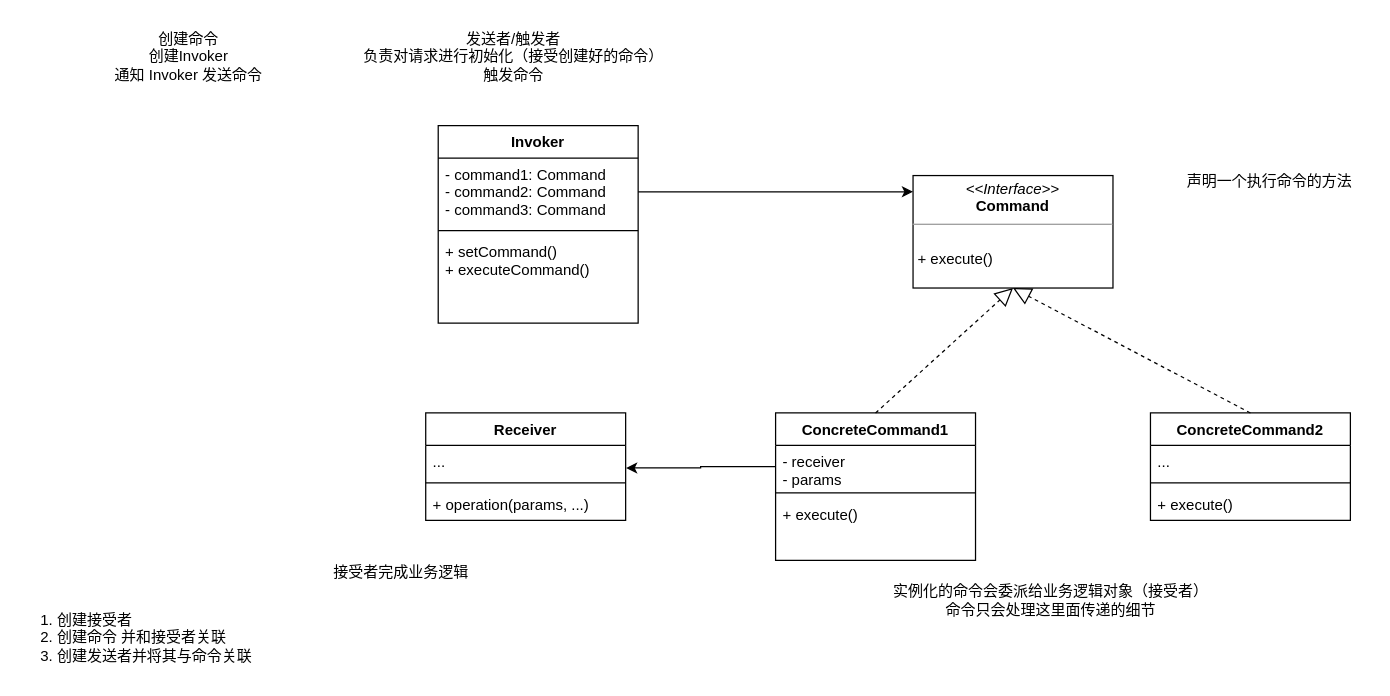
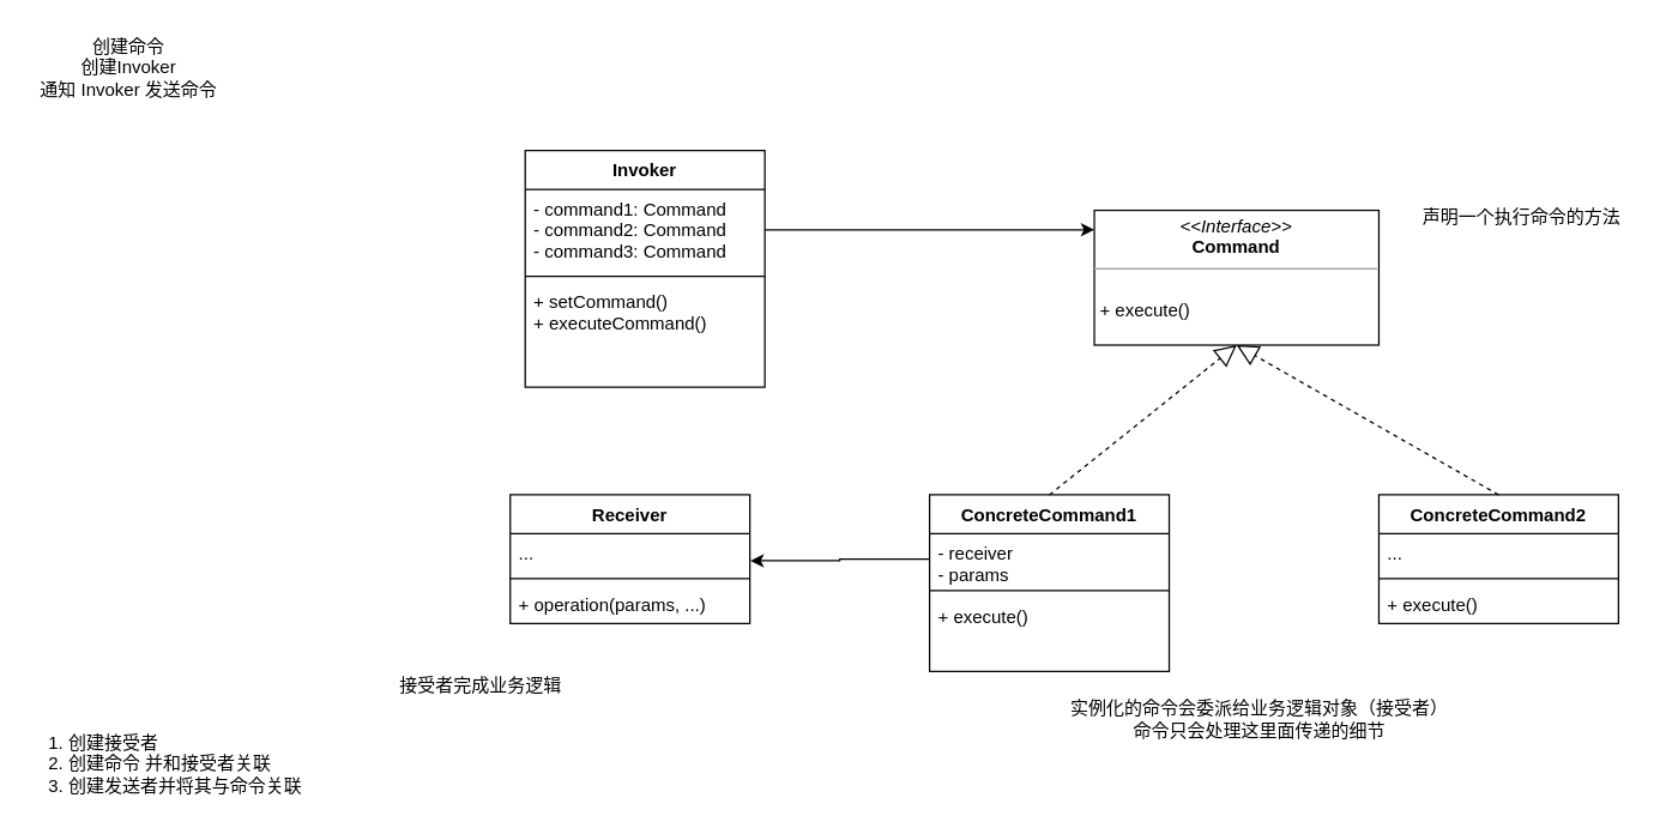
  <mxCell id="0" />
  <mxCell id="1" parent="0" />
- <mxCell id="2" value="&lt;p style=&quot;margin: 0px ; margin-top: 4px ; text-align: center&quot;&gt;&lt;i&gt;&amp;lt;&amp;lt;Interface&amp;gt;&amp;gt;&lt;/i&gt;&lt;br&gt;&lt;b&gt;Command&lt;/b&gt;&lt;/p&gt;&lt;hr size=&quot;1&quot;&gt;&lt;p style=&quot;margin: 0px ; margin-left: 4px&quot;&gt;&lt;/p&gt;&lt;p style=&quot;margin: 0px ; margin-left: 4px&quot;&gt;&lt;br&gt;+ execute()&lt;/p&gt;" style="verticalAlign=top;align=left;overflow=fill;fontSize=12;fontFamily=Helvetica;html=1;" vertex="1" parent="1"><mxGeometry x="730" y="140" width="160" height="90" as="geometry" /></mxCell>
+ <mxCell id="2" value="&lt;p style=&quot;margin: 0px ; margin-top: 4px ; text-align: center&quot;&gt;&lt;i&gt;&amp;lt;&amp;lt;Interface&amp;gt;&amp;gt;&lt;/i&gt;&lt;br&gt;&lt;b&gt;Command&lt;/b&gt;&lt;/p&gt;&lt;hr size=&quot;1&quot;&gt;&lt;p style=&quot;margin: 0px ; margin-left: 4px&quot;&gt;&lt;/p&gt;&lt;p style=&quot;margin: 0px ; margin-left: 4px&quot;&gt;&lt;br&gt;+ execute()&lt;/p&gt;" style="verticalAlign=top;align=left;overflow=fill;fontSize=12;fontFamily=Helvetica;html=1;" vertex="1" parent="1"><mxGeometry x="730" y="140" width="190" height="90" as="geometry" /></mxCell>
  <mxCell id="3" value="声明一个执行命令的方法" style="text;html=1;align=center;verticalAlign=middle;resizable=0;points=[];autosize=1;strokeColor=none;fillColor=none;" vertex="1" parent="1"><mxGeometry x="940" y="135" width="150" height="20" as="geometry" /></mxCell>
  <mxCell id="4" value="ConcreteCommand1" style="swimlane;fontStyle=1;align=center;verticalAlign=top;childLayout=stackLayout;horizontal=1;startSize=26;horizontalStack=0;resizeParent=1;resizeParentMax=0;resizeLast=0;collapsible=1;marginBottom=0;" vertex="1" parent="1"><mxGeometry x="620" y="330" width="160" height="118" as="geometry" /></mxCell>
  <mxCell id="5" value="- receiver&#10;- params" style="text;strokeColor=none;fillColor=none;align=left;verticalAlign=top;spacingLeft=4;spacingRight=4;overflow=hidden;rotatable=0;points=[[0,0.5],[1,0.5]];portConstraint=eastwest;" vertex="1" parent="4"><mxGeometry y="26" width="160" height="34" as="geometry" /></mxCell>
  <mxCell id="6" value="" style="line;strokeWidth=1;fillColor=none;align=left;verticalAlign=middle;spacingTop=-1;spacingLeft=3;spacingRight=3;rotatable=0;labelPosition=right;points=[];portConstraint=eastwest;" vertex="1" parent="4"><mxGeometry y="60" width="160" height="8" as="geometry" /></mxCell>
  <mxCell id="7" value="+ execute()" style="text;strokeColor=none;fillColor=none;align=left;verticalAlign=top;spacingLeft=4;spacingRight=4;overflow=hidden;rotatable=0;points=[[0,0.5],[1,0.5]];portConstraint=eastwest;" vertex="1" parent="4"><mxGeometry y="68" width="160" height="50" as="geometry" /></mxCell>
  <mxCell id="8" value="ConcreteCommand2" style="swimlane;fontStyle=1;align=center;verticalAlign=top;childLayout=stackLayout;horizontal=1;startSize=26;horizontalStack=0;resizeParent=1;resizeParentMax=0;resizeLast=0;collapsible=1;marginBottom=0;" vertex="1" parent="1"><mxGeometry x="920" y="330" width="160" height="86" as="geometry" /></mxCell>
  <mxCell id="9" value="..." style="text;strokeColor=none;fillColor=none;align=left;verticalAlign=top;spacingLeft=4;spacingRight=4;overflow=hidden;rotatable=0;points=[[0,0.5],[1,0.5]];portConstraint=eastwest;" vertex="1" parent="8"><mxGeometry y="26" width="160" height="26" as="geometry" /></mxCell>
  <mxCell id="10" value="" style="line;strokeWidth=1;fillColor=none;align=left;verticalAlign=middle;spacingTop=-1;spacingLeft=3;spacingRight=3;rotatable=0;labelPosition=right;points=[];portConstraint=eastwest;" vertex="1" parent="8"><mxGeometry y="52" width="160" height="8" as="geometry" /></mxCell>
  <mxCell id="11" value="+ execute()" style="text;strokeColor=none;fillColor=none;align=left;verticalAlign=top;spacingLeft=4;spacingRight=4;overflow=hidden;rotatable=0;points=[[0,0.5],[1,0.5]];portConstraint=eastwest;" vertex="1" parent="8"><mxGeometry y="60" width="160" height="26" as="geometry" /></mxCell>
  <mxCell id="12" value="实例化的命令会委派给业务逻辑对象（接受者）&lt;br&gt;命令只会处理这里面传递的细节" style="text;html=1;align=center;verticalAlign=middle;resizable=0;points=[];autosize=1;strokeColor=none;fillColor=none;" vertex="1" parent="1"><mxGeometry x="705" y="465" width="270" height="30" as="geometry" /></mxCell>
  <mxCell id="13" value="" style="endArrow=block;dashed=1;endFill=0;endSize=12;html=1;rounded=0;exitX=0.5;exitY=0;exitDx=0;exitDy=0;entryX=0.5;entryY=1;entryDx=0;entryDy=0;" edge="1" parent="1" source="4" target="2"><mxGeometry width="160" relative="1" as="geometry"><mxPoint x="640" y="350" as="sourcePoint" /><mxPoint x="800" y="350" as="targetPoint" /></mxGeometry></mxCell>
  <mxCell id="14" value="" style="endArrow=block;dashed=1;endFill=0;endSize=12;html=1;rounded=0;exitX=0.5;exitY=0;exitDx=0;exitDy=0;entryX=0.5;entryY=1;entryDx=0;entryDy=0;" edge="1" parent="1" source="8" target="2"><mxGeometry width="160" relative="1" as="geometry"><mxPoint x="640" y="350" as="sourcePoint" /><mxPoint x="800" y="350" as="targetPoint" /></mxGeometry></mxCell>
  <mxCell id="15" value="Receiver" style="swimlane;fontStyle=1;align=center;verticalAlign=top;childLayout=stackLayout;horizontal=1;startSize=26;horizontalStack=0;resizeParent=1;resizeParentMax=0;resizeLast=0;collapsible=1;marginBottom=0;" vertex="1" parent="1"><mxGeometry x="340" y="330" width="160" height="86" as="geometry" /></mxCell>
  <mxCell id="16" value="..." style="text;strokeColor=none;fillColor=none;align=left;verticalAlign=top;spacingLeft=4;spacingRight=4;overflow=hidden;rotatable=0;points=[[0,0.5],[1,0.5]];portConstraint=eastwest;" vertex="1" parent="15"><mxGeometry y="26" width="160" height="26" as="geometry" /></mxCell>
  <mxCell id="17" value="" style="line;strokeWidth=1;fillColor=none;align=left;verticalAlign=middle;spacingTop=-1;spacingLeft=3;spacingRight=3;rotatable=0;labelPosition=right;points=[];portConstraint=eastwest;" vertex="1" parent="15"><mxGeometry y="52" width="160" height="8" as="geometry" /></mxCell>
  <mxCell id="18" value="+ operation(params, ...)" style="text;strokeColor=none;fillColor=none;align=left;verticalAlign=top;spacingLeft=4;spacingRight=4;overflow=hidden;rotatable=0;points=[[0,0.5],[1,0.5]];portConstraint=eastwest;" vertex="1" parent="15"><mxGeometry y="60" width="160" height="26" as="geometry" /></mxCell>
  <mxCell id="19" style="edgeStyle=orthogonalEdgeStyle;rounded=0;orthogonalLoop=1;jettySize=auto;html=1;entryX=1.002;entryY=0.692;entryDx=0;entryDy=0;entryPerimeter=0;" edge="1" parent="1" source="5" target="16"><mxGeometry relative="1" as="geometry" /></mxCell>
  <mxCell id="20" value="接受者完成业务逻辑" style="text;html=1;align=center;verticalAlign=middle;resizable=0;points=[];autosize=1;strokeColor=none;fillColor=none;" vertex="1" parent="1"><mxGeometry x="260" y="448" width="120" height="20" as="geometry" /></mxCell>
  <mxCell id="21" value="Invoker" style="swimlane;fontStyle=1;align=center;verticalAlign=top;childLayout=stackLayout;horizontal=1;startSize=26;horizontalStack=0;resizeParent=1;resizeParentMax=0;resizeLast=0;collapsible=1;marginBottom=0;" vertex="1" parent="1"><mxGeometry x="350" y="100" width="160" height="158" as="geometry" /></mxCell>
  <mxCell id="22" value="- command1: Command&#10;- command2: Command&#10;- command3: Command&#10;" style="text;strokeColor=none;fillColor=none;align=left;verticalAlign=top;spacingLeft=4;spacingRight=4;overflow=hidden;rotatable=0;points=[[0,0.5],[1,0.5]];portConstraint=eastwest;" vertex="1" parent="21"><mxGeometry y="26" width="160" height="54" as="geometry" /></mxCell>
  <mxCell id="23" value="" style="line;strokeWidth=1;fillColor=none;align=left;verticalAlign=middle;spacingTop=-1;spacingLeft=3;spacingRight=3;rotatable=0;labelPosition=right;points=[];portConstraint=eastwest;" vertex="1" parent="21"><mxGeometry y="80" width="160" height="8" as="geometry" /></mxCell>
  <mxCell id="24" value="+ setCommand()&#10;+ executeCommand()" style="text;strokeColor=none;fillColor=none;align=left;verticalAlign=top;spacingLeft=4;spacingRight=4;overflow=hidden;rotatable=0;points=[[0,0.5],[1,0.5]];portConstraint=eastwest;" vertex="1" parent="21"><mxGeometry y="88" width="160" height="70" as="geometry" /></mxCell>
  <mxCell id="25" style="edgeStyle=orthogonalEdgeStyle;rounded=0;orthogonalLoop=1;jettySize=auto;html=1;entryX=0;entryY=0.144;entryDx=0;entryDy=0;entryPerimeter=0;" edge="1" parent="1" source="22" target="2"><mxGeometry relative="1" as="geometry" /></mxCell>
- <mxCell id="26" value="发送者/触发者&lt;br&gt;负责对请求进行初始化（接受创建好的命令）&lt;br&gt;触发命令" style="text;html=1;align=center;verticalAlign=middle;resizable=0;points=[];autosize=1;strokeColor=none;fillColor=none;" vertex="1" parent="1"><mxGeometry x="280" y="20" width="260" height="50" as="geometry" /></mxCell>
- <mxCell id="27" value="创建命令&lt;br&gt;创建Invoker&lt;br&gt;通知 Invoker 发送命令" style="text;html=1;align=center;verticalAlign=middle;resizable=0;points=[];autosize=1;strokeColor=none;fillColor=none;" vertex="1" parent="1"><mxGeometry x="85" y="20" width="130" height="50" as="geometry" /></mxCell>
+ <mxCell id="27" value="创建命令&lt;br&gt;创建Invoker&lt;br&gt;通知 Invoker 发送命令" style="text;html=1;align=center;verticalAlign=middle;resizable=0;points=[];autosize=1;strokeColor=none;fillColor=none;" vertex="1" parent="1"><mxGeometry x="20" y="20" width="130" height="50" as="geometry" /></mxCell>
  <mxCell id="28" value="1. 创建接受者&lt;br&gt;2. 创建命令 并和接受者关联&lt;br&gt;3. 创建发送者并将其与命令关联" style="text;html=1;align=left;verticalAlign=middle;resizable=0;points=[];autosize=1;strokeColor=none;fillColor=none;" vertex="1" parent="1"><mxGeometry x="30" y="485" width="180" height="50" as="geometry" /></mxCell>
